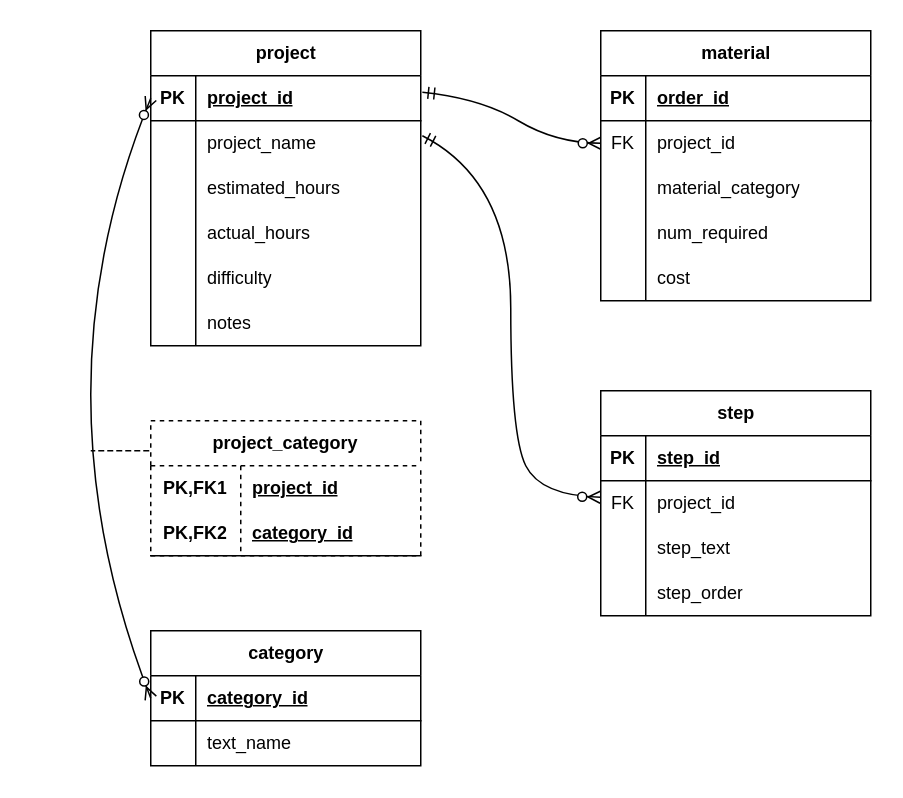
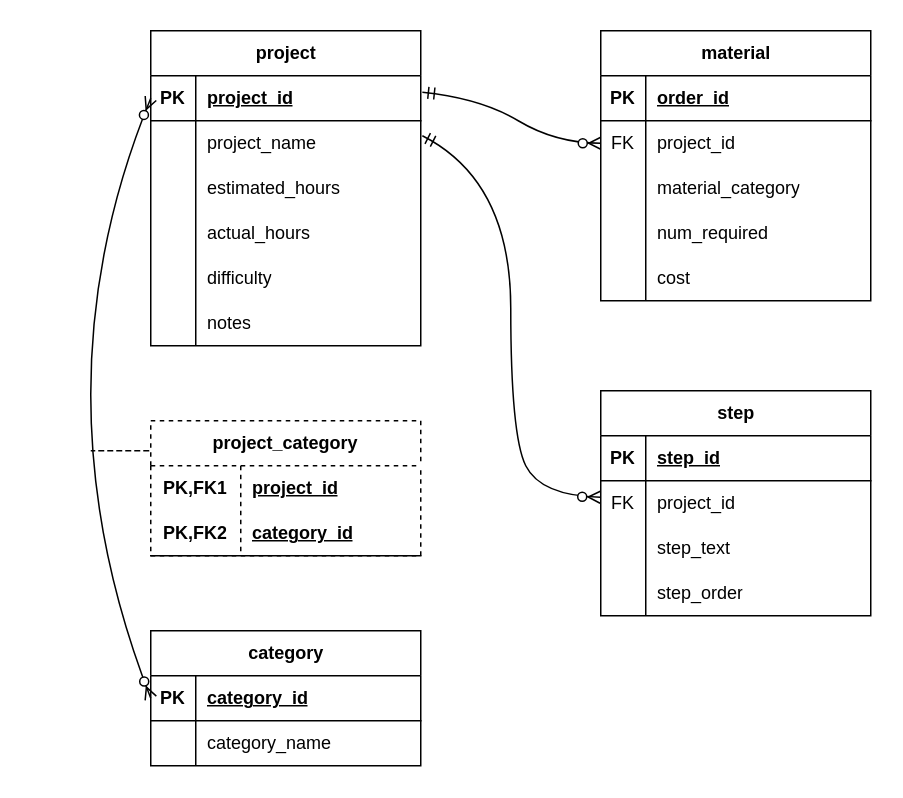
  <mxCell id="0" />
  <mxCell id="1" parent="0" />
  <mxCell id="2" value="project" style="shape=table;startSize=30;container=1;collapsible=1;childLayout=tableLayout;fixedRows=1;rowLines=0;fontStyle=1;align=center;resizeLast=1;html=1;" parent="1" vertex="1"><mxGeometry x="100" y="20" width="180" height="210" as="geometry" /></mxCell>
  <mxCell id="3" value="" style="shape=tableRow;horizontal=0;startSize=0;swimlaneHead=0;swimlaneBody=0;fillColor=none;collapsible=0;dropTarget=0;points=[[0,0.5],[1,0.5]];portConstraint=eastwest;top=0;left=0;right=0;bottom=1;" parent="2" vertex="1"><mxGeometry y="30" width="180" height="30" as="geometry" /></mxCell>
  <mxCell id="4" value="PK" style="shape=partialRectangle;connectable=0;fillColor=none;top=0;left=0;bottom=0;right=0;fontStyle=1;overflow=hidden;whiteSpace=wrap;html=1;" parent="3" vertex="1"><mxGeometry width="30" height="30" as="geometry"><mxRectangle width="30" height="30" as="alternateBounds" /></mxGeometry></mxCell>
  <mxCell id="5" value="project_id" style="shape=partialRectangle;connectable=0;fillColor=none;top=0;left=0;bottom=0;right=0;align=left;spacingLeft=6;fontStyle=5;overflow=hidden;whiteSpace=wrap;html=1;" parent="3" vertex="1"><mxGeometry x="30" width="150" height="30" as="geometry"><mxRectangle width="150" height="30" as="alternateBounds" /></mxGeometry></mxCell>
  <mxCell id="6" value="" style="shape=tableRow;horizontal=0;startSize=0;swimlaneHead=0;swimlaneBody=0;fillColor=none;collapsible=0;dropTarget=0;points=[[0,0.5],[1,0.5]];portConstraint=eastwest;top=0;left=0;right=0;bottom=0;" parent="2" vertex="1"><mxGeometry y="60" width="180" height="30" as="geometry" /></mxCell>
  <mxCell id="7" value="" style="shape=partialRectangle;connectable=0;fillColor=none;top=0;left=0;bottom=0;right=0;editable=1;overflow=hidden;whiteSpace=wrap;html=1;" parent="6" vertex="1"><mxGeometry width="30" height="30" as="geometry"><mxRectangle width="30" height="30" as="alternateBounds" /></mxGeometry></mxCell>
  <mxCell id="8" value="project_name" style="shape=partialRectangle;connectable=0;fillColor=none;top=0;left=0;bottom=0;right=0;align=left;spacingLeft=6;overflow=hidden;whiteSpace=wrap;html=1;" parent="6" vertex="1"><mxGeometry x="30" width="150" height="30" as="geometry"><mxRectangle width="150" height="30" as="alternateBounds" /></mxGeometry></mxCell>
  <mxCell id="9" value="" style="shape=tableRow;horizontal=0;startSize=0;swimlaneHead=0;swimlaneBody=0;fillColor=none;collapsible=0;dropTarget=0;points=[[0,0.5],[1,0.5]];portConstraint=eastwest;top=0;left=0;right=0;bottom=0;" parent="2" vertex="1"><mxGeometry y="90" width="180" height="30" as="geometry" /></mxCell>
  <mxCell id="10" value="" style="shape=partialRectangle;connectable=0;fillColor=none;top=0;left=0;bottom=0;right=0;editable=1;overflow=hidden;whiteSpace=wrap;html=1;" parent="9" vertex="1"><mxGeometry width="30" height="30" as="geometry"><mxRectangle width="30" height="30" as="alternateBounds" /></mxGeometry></mxCell>
  <mxCell id="11" value="estimated_hours" style="shape=partialRectangle;connectable=0;fillColor=none;top=0;left=0;bottom=0;right=0;align=left;spacingLeft=6;overflow=hidden;whiteSpace=wrap;html=1;" parent="9" vertex="1"><mxGeometry x="30" width="150" height="30" as="geometry"><mxRectangle width="150" height="30" as="alternateBounds" /></mxGeometry></mxCell>
  <mxCell id="12" value="" style="shape=tableRow;horizontal=0;startSize=0;swimlaneHead=0;swimlaneBody=0;fillColor=none;collapsible=0;dropTarget=0;points=[[0,0.5],[1,0.5]];portConstraint=eastwest;top=0;left=0;right=0;bottom=0;" parent="2" vertex="1"><mxGeometry y="120" width="180" height="30" as="geometry" /></mxCell>
  <mxCell id="13" value="" style="shape=partialRectangle;connectable=0;fillColor=none;top=0;left=0;bottom=0;right=0;editable=1;overflow=hidden;whiteSpace=wrap;html=1;" parent="12" vertex="1"><mxGeometry width="30" height="30" as="geometry"><mxRectangle width="30" height="30" as="alternateBounds" /></mxGeometry></mxCell>
  <mxCell id="14" value="actual_hours" style="shape=partialRectangle;connectable=0;fillColor=none;top=0;left=0;bottom=0;right=0;align=left;spacingLeft=6;overflow=hidden;whiteSpace=wrap;html=1;" parent="12" vertex="1"><mxGeometry x="30" width="150" height="30" as="geometry"><mxRectangle width="150" height="30" as="alternateBounds" /></mxGeometry></mxCell>
  <mxCell id="15" style="shape=tableRow;horizontal=0;startSize=0;swimlaneHead=0;swimlaneBody=0;fillColor=none;collapsible=0;dropTarget=0;points=[[0,0.5],[1,0.5]];portConstraint=eastwest;top=0;left=0;right=0;bottom=0;" parent="2" vertex="1"><mxGeometry y="150" width="180" height="30" as="geometry" /></mxCell>
  <mxCell id="16" style="shape=partialRectangle;connectable=0;fillColor=none;top=0;left=0;bottom=0;right=0;editable=1;overflow=hidden;whiteSpace=wrap;html=1;" parent="15" vertex="1"><mxGeometry width="30" height="30" as="geometry"><mxRectangle width="30" height="30" as="alternateBounds" /></mxGeometry></mxCell>
  <mxCell id="17" value="difficulty" style="shape=partialRectangle;connectable=0;fillColor=none;top=0;left=0;bottom=0;right=0;align=left;spacingLeft=6;overflow=hidden;whiteSpace=wrap;html=1;" parent="15" vertex="1"><mxGeometry x="30" width="150" height="30" as="geometry"><mxRectangle width="150" height="30" as="alternateBounds" /></mxGeometry></mxCell>
  <mxCell id="18" style="shape=tableRow;horizontal=0;startSize=0;swimlaneHead=0;swimlaneBody=0;fillColor=none;collapsible=0;dropTarget=0;points=[[0,0.5],[1,0.5]];portConstraint=eastwest;top=0;left=0;right=0;bottom=0;" parent="2" vertex="1"><mxGeometry y="180" width="180" height="30" as="geometry" /></mxCell>
  <mxCell id="19" style="shape=partialRectangle;connectable=0;fillColor=none;top=0;left=0;bottom=0;right=0;editable=1;overflow=hidden;whiteSpace=wrap;html=1;" parent="18" vertex="1"><mxGeometry width="30" height="30" as="geometry"><mxRectangle width="30" height="30" as="alternateBounds" /></mxGeometry></mxCell>
  <mxCell id="20" value="notes" style="shape=partialRectangle;connectable=0;fillColor=none;top=0;left=0;bottom=0;right=0;align=left;spacingLeft=6;overflow=hidden;whiteSpace=wrap;html=1;" parent="18" vertex="1"><mxGeometry x="30" width="150" height="30" as="geometry"><mxRectangle width="150" height="30" as="alternateBounds" /></mxGeometry></mxCell>
  <mxCell id="21" value="project_category" style="shape=table;startSize=30;container=1;collapsible=1;childLayout=tableLayout;fixedRows=1;rowLines=0;fontStyle=1;align=center;resizeLast=1;html=1;whiteSpace=wrap;dashed=1;" parent="1" vertex="1"><mxGeometry x="100" y="280" width="180" height="90" as="geometry" /></mxCell>
  <mxCell id="22" value="" style="shape=tableRow;horizontal=0;startSize=0;swimlaneHead=0;swimlaneBody=0;fillColor=none;collapsible=0;dropTarget=0;points=[[0,0.5],[1,0.5]];portConstraint=eastwest;top=0;left=0;right=0;bottom=0;html=1;" parent="21" vertex="1"><mxGeometry y="30" width="180" height="30" as="geometry" /></mxCell>
  <mxCell id="23" value="PK,FK1" style="shape=partialRectangle;connectable=0;fillColor=none;top=0;left=0;bottom=0;right=0;fontStyle=1;overflow=hidden;html=1;whiteSpace=wrap;" parent="22" vertex="1"><mxGeometry width="60" height="30" as="geometry"><mxRectangle width="60" height="30" as="alternateBounds" /></mxGeometry></mxCell>
  <mxCell id="24" value="project_id" style="shape=partialRectangle;connectable=0;fillColor=none;top=0;left=0;bottom=0;right=0;align=left;spacingLeft=6;fontStyle=5;overflow=hidden;html=1;whiteSpace=wrap;" parent="22" vertex="1"><mxGeometry x="60" width="120" height="30" as="geometry"><mxRectangle width="120" height="30" as="alternateBounds" /></mxGeometry></mxCell>
  <mxCell id="25" value="" style="shape=tableRow;horizontal=0;startSize=0;swimlaneHead=0;swimlaneBody=0;fillColor=none;collapsible=0;dropTarget=0;points=[[0,0.5],[1,0.5]];portConstraint=eastwest;top=0;left=0;right=0;bottom=1;html=1;" parent="21" vertex="1"><mxGeometry y="60" width="180" height="30" as="geometry" /></mxCell>
  <mxCell id="26" value="PK,FK2" style="shape=partialRectangle;connectable=0;fillColor=none;top=0;left=0;bottom=0;right=0;fontStyle=1;overflow=hidden;html=1;whiteSpace=wrap;" parent="25" vertex="1"><mxGeometry width="60" height="30" as="geometry"><mxRectangle width="60" height="30" as="alternateBounds" /></mxGeometry></mxCell>
  <mxCell id="27" value="category_id" style="shape=partialRectangle;connectable=0;fillColor=none;top=0;left=0;bottom=0;right=0;align=left;spacingLeft=6;fontStyle=5;overflow=hidden;html=1;whiteSpace=wrap;" parent="25" vertex="1"><mxGeometry x="60" width="120" height="30" as="geometry"><mxRectangle width="120" height="30" as="alternateBounds" /></mxGeometry></mxCell>
  <mxCell id="28" value="category" style="shape=table;startSize=30;container=1;collapsible=1;childLayout=tableLayout;fixedRows=1;rowLines=0;fontStyle=1;align=center;resizeLast=1;html=1;" parent="1" vertex="1"><mxGeometry x="100" y="420" width="180" height="90" as="geometry" /></mxCell>
  <mxCell id="29" value="" style="shape=tableRow;horizontal=0;startSize=0;swimlaneHead=0;swimlaneBody=0;fillColor=none;collapsible=0;dropTarget=0;points=[[0,0.5],[1,0.5]];portConstraint=eastwest;top=0;left=0;right=0;bottom=1;" parent="28" vertex="1"><mxGeometry y="30" width="180" height="30" as="geometry" /></mxCell>
  <mxCell id="30" value="PK" style="shape=partialRectangle;connectable=0;fillColor=none;top=0;left=0;bottom=0;right=0;fontStyle=1;overflow=hidden;whiteSpace=wrap;html=1;" parent="29" vertex="1"><mxGeometry width="30" height="30" as="geometry"><mxRectangle width="30" height="30" as="alternateBounds" /></mxGeometry></mxCell>
  <mxCell id="31" value="category_id" style="shape=partialRectangle;connectable=0;fillColor=none;top=0;left=0;bottom=0;right=0;align=left;spacingLeft=6;fontStyle=5;overflow=hidden;whiteSpace=wrap;html=1;" parent="29" vertex="1"><mxGeometry x="30" width="150" height="30" as="geometry"><mxRectangle width="150" height="30" as="alternateBounds" /></mxGeometry></mxCell>
  <mxCell id="32" value="" style="shape=tableRow;horizontal=0;startSize=0;swimlaneHead=0;swimlaneBody=0;fillColor=none;collapsible=0;dropTarget=0;points=[[0,0.5],[1,0.5]];portConstraint=eastwest;top=0;left=0;right=0;bottom=0;" parent="28" vertex="1"><mxGeometry y="60" width="180" height="30" as="geometry" /></mxCell>
  <mxCell id="33" value="" style="shape=partialRectangle;connectable=0;fillColor=none;top=0;left=0;bottom=0;right=0;editable=1;overflow=hidden;whiteSpace=wrap;html=1;" parent="32" vertex="1"><mxGeometry width="30" height="30" as="geometry"><mxRectangle width="30" height="30" as="alternateBounds" /></mxGeometry></mxCell>
- <mxCell id="34" value="text_name" style="shape=partialRectangle;connectable=0;fillColor=none;top=0;left=0;bottom=0;right=0;align=left;spacingLeft=6;overflow=hidden;whiteSpace=wrap;html=1;" parent="32" vertex="1"><mxGeometry x="30" width="150" height="30" as="geometry"><mxRectangle width="150" height="30" as="alternateBounds" /></mxGeometry></mxCell>
+ <mxCell id="34" value="category_name" style="shape=partialRectangle;connectable=0;fillColor=none;top=0;left=0;bottom=0;right=0;align=left;spacingLeft=6;overflow=hidden;whiteSpace=wrap;html=1;" parent="32" vertex="1"><mxGeometry x="30" width="150" height="30" as="geometry"><mxRectangle width="150" height="30" as="alternateBounds" /></mxGeometry></mxCell>
  <mxCell id="35" value="material" style="shape=table;startSize=30;container=1;collapsible=1;childLayout=tableLayout;fixedRows=1;rowLines=0;fontStyle=1;align=center;resizeLast=1;html=1;" parent="1" vertex="1"><mxGeometry x="400" y="20" width="180" height="180" as="geometry" /></mxCell>
  <mxCell id="36" value="" style="shape=tableRow;horizontal=0;startSize=0;swimlaneHead=0;swimlaneBody=0;fillColor=none;collapsible=0;dropTarget=0;points=[[0,0.5],[1,0.5]];portConstraint=eastwest;top=0;left=0;right=0;bottom=1;" parent="35" vertex="1"><mxGeometry y="30" width="180" height="30" as="geometry" /></mxCell>
  <mxCell id="37" value="PK" style="shape=partialRectangle;connectable=0;fillColor=none;top=0;left=0;bottom=0;right=0;fontStyle=1;overflow=hidden;whiteSpace=wrap;html=1;" parent="36" vertex="1"><mxGeometry width="30" height="30" as="geometry"><mxRectangle width="30" height="30" as="alternateBounds" /></mxGeometry></mxCell>
  <mxCell id="38" value="order_id" style="shape=partialRectangle;connectable=0;fillColor=none;top=0;left=0;bottom=0;right=0;align=left;spacingLeft=6;fontStyle=5;overflow=hidden;whiteSpace=wrap;html=1;" parent="36" vertex="1"><mxGeometry x="30" width="150" height="30" as="geometry"><mxRectangle width="150" height="30" as="alternateBounds" /></mxGeometry></mxCell>
  <mxCell id="39" value="" style="shape=tableRow;horizontal=0;startSize=0;swimlaneHead=0;swimlaneBody=0;fillColor=none;collapsible=0;dropTarget=0;points=[[0,0.5],[1,0.5]];portConstraint=eastwest;top=0;left=0;right=0;bottom=0;" parent="35" vertex="1"><mxGeometry y="60" width="180" height="30" as="geometry" /></mxCell>
  <mxCell id="40" value="FK" style="shape=partialRectangle;connectable=0;fillColor=none;top=0;left=0;bottom=0;right=0;editable=1;overflow=hidden;whiteSpace=wrap;html=1;" parent="39" vertex="1"><mxGeometry width="30" height="30" as="geometry"><mxRectangle width="30" height="30" as="alternateBounds" /></mxGeometry></mxCell>
  <mxCell id="41" value="project_id" style="shape=partialRectangle;connectable=0;fillColor=none;top=0;left=0;bottom=0;right=0;align=left;spacingLeft=6;overflow=hidden;whiteSpace=wrap;html=1;" parent="39" vertex="1"><mxGeometry x="30" width="150" height="30" as="geometry"><mxRectangle width="150" height="30" as="alternateBounds" /></mxGeometry></mxCell>
  <mxCell id="42" value="" style="shape=tableRow;horizontal=0;startSize=0;swimlaneHead=0;swimlaneBody=0;fillColor=none;collapsible=0;dropTarget=0;points=[[0,0.5],[1,0.5]];portConstraint=eastwest;top=0;left=0;right=0;bottom=0;" parent="35" vertex="1"><mxGeometry y="90" width="180" height="30" as="geometry" /></mxCell>
  <mxCell id="43" value="" style="shape=partialRectangle;connectable=0;fillColor=none;top=0;left=0;bottom=0;right=0;editable=1;overflow=hidden;whiteSpace=wrap;html=1;" parent="42" vertex="1"><mxGeometry width="30" height="30" as="geometry"><mxRectangle width="30" height="30" as="alternateBounds" /></mxGeometry></mxCell>
  <mxCell id="44" value="material_category" style="shape=partialRectangle;connectable=0;fillColor=none;top=0;left=0;bottom=0;right=0;align=left;spacingLeft=6;overflow=hidden;whiteSpace=wrap;html=1;" parent="42" vertex="1"><mxGeometry x="30" width="150" height="30" as="geometry"><mxRectangle width="150" height="30" as="alternateBounds" /></mxGeometry></mxCell>
  <mxCell id="45" value="" style="shape=tableRow;horizontal=0;startSize=0;swimlaneHead=0;swimlaneBody=0;fillColor=none;collapsible=0;dropTarget=0;points=[[0,0.5],[1,0.5]];portConstraint=eastwest;top=0;left=0;right=0;bottom=0;" parent="35" vertex="1"><mxGeometry y="120" width="180" height="30" as="geometry" /></mxCell>
  <mxCell id="46" value="" style="shape=partialRectangle;connectable=0;fillColor=none;top=0;left=0;bottom=0;right=0;editable=1;overflow=hidden;whiteSpace=wrap;html=1;" parent="45" vertex="1"><mxGeometry width="30" height="30" as="geometry"><mxRectangle width="30" height="30" as="alternateBounds" /></mxGeometry></mxCell>
  <mxCell id="47" value="num_required" style="shape=partialRectangle;connectable=0;fillColor=none;top=0;left=0;bottom=0;right=0;align=left;spacingLeft=6;overflow=hidden;whiteSpace=wrap;html=1;" parent="45" vertex="1"><mxGeometry x="30" width="150" height="30" as="geometry"><mxRectangle width="150" height="30" as="alternateBounds" /></mxGeometry></mxCell>
  <mxCell id="48" style="shape=tableRow;horizontal=0;startSize=0;swimlaneHead=0;swimlaneBody=0;fillColor=none;collapsible=0;dropTarget=0;points=[[0,0.5],[1,0.5]];portConstraint=eastwest;top=0;left=0;right=0;bottom=0;" parent="35" vertex="1"><mxGeometry y="150" width="180" height="30" as="geometry" /></mxCell>
  <mxCell id="49" style="shape=partialRectangle;connectable=0;fillColor=none;top=0;left=0;bottom=0;right=0;editable=1;overflow=hidden;whiteSpace=wrap;html=1;" parent="48" vertex="1"><mxGeometry width="30" height="30" as="geometry"><mxRectangle width="30" height="30" as="alternateBounds" /></mxGeometry></mxCell>
  <mxCell id="50" value="cost" style="shape=partialRectangle;connectable=0;fillColor=none;top=0;left=0;bottom=0;right=0;align=left;spacingLeft=6;overflow=hidden;whiteSpace=wrap;html=1;" parent="48" vertex="1"><mxGeometry x="30" width="150" height="30" as="geometry"><mxRectangle width="150" height="30" as="alternateBounds" /></mxGeometry></mxCell>
  <mxCell id="51" value="step" style="shape=table;startSize=30;container=1;collapsible=1;childLayout=tableLayout;fixedRows=1;rowLines=0;fontStyle=1;align=center;resizeLast=1;html=1;" parent="1" vertex="1"><mxGeometry x="400" y="260" width="180" height="150" as="geometry" /></mxCell>
  <mxCell id="52" value="" style="shape=tableRow;horizontal=0;startSize=0;swimlaneHead=0;swimlaneBody=0;fillColor=none;collapsible=0;dropTarget=0;points=[[0,0.5],[1,0.5]];portConstraint=eastwest;top=0;left=0;right=0;bottom=1;" parent="51" vertex="1"><mxGeometry y="30" width="180" height="30" as="geometry" /></mxCell>
  <mxCell id="53" value="PK" style="shape=partialRectangle;connectable=0;fillColor=none;top=0;left=0;bottom=0;right=0;fontStyle=1;overflow=hidden;whiteSpace=wrap;html=1;" parent="52" vertex="1"><mxGeometry width="30" height="30" as="geometry"><mxRectangle width="30" height="30" as="alternateBounds" /></mxGeometry></mxCell>
  <mxCell id="54" value="step_id" style="shape=partialRectangle;connectable=0;fillColor=none;top=0;left=0;bottom=0;right=0;align=left;spacingLeft=6;fontStyle=5;overflow=hidden;whiteSpace=wrap;html=1;" parent="52" vertex="1"><mxGeometry x="30" width="150" height="30" as="geometry"><mxRectangle width="150" height="30" as="alternateBounds" /></mxGeometry></mxCell>
  <mxCell id="55" value="" style="shape=tableRow;horizontal=0;startSize=0;swimlaneHead=0;swimlaneBody=0;fillColor=none;collapsible=0;dropTarget=0;points=[[0,0.5],[1,0.5]];portConstraint=eastwest;top=0;left=0;right=0;bottom=0;" parent="51" vertex="1"><mxGeometry y="60" width="180" height="30" as="geometry" /></mxCell>
  <mxCell id="56" value="FK" style="shape=partialRectangle;connectable=0;fillColor=none;top=0;left=0;bottom=0;right=0;editable=1;overflow=hidden;whiteSpace=wrap;html=1;" parent="55" vertex="1"><mxGeometry width="30" height="30" as="geometry"><mxRectangle width="30" height="30" as="alternateBounds" /></mxGeometry></mxCell>
  <mxCell id="57" value="project_id" style="shape=partialRectangle;connectable=0;fillColor=none;top=0;left=0;bottom=0;right=0;align=left;spacingLeft=6;overflow=hidden;whiteSpace=wrap;html=1;" parent="55" vertex="1"><mxGeometry x="30" width="150" height="30" as="geometry"><mxRectangle width="150" height="30" as="alternateBounds" /></mxGeometry></mxCell>
  <mxCell id="58" value="" style="shape=tableRow;horizontal=0;startSize=0;swimlaneHead=0;swimlaneBody=0;fillColor=none;collapsible=0;dropTarget=0;points=[[0,0.5],[1,0.5]];portConstraint=eastwest;top=0;left=0;right=0;bottom=0;" parent="51" vertex="1"><mxGeometry y="90" width="180" height="30" as="geometry" /></mxCell>
  <mxCell id="59" value="" style="shape=partialRectangle;connectable=0;fillColor=none;top=0;left=0;bottom=0;right=0;editable=1;overflow=hidden;whiteSpace=wrap;html=1;" parent="58" vertex="1"><mxGeometry width="30" height="30" as="geometry"><mxRectangle width="30" height="30" as="alternateBounds" /></mxGeometry></mxCell>
  <mxCell id="60" value="step_text" style="shape=partialRectangle;connectable=0;fillColor=none;top=0;left=0;bottom=0;right=0;align=left;spacingLeft=6;overflow=hidden;whiteSpace=wrap;html=1;" parent="58" vertex="1"><mxGeometry x="30" width="150" height="30" as="geometry"><mxRectangle width="150" height="30" as="alternateBounds" /></mxGeometry></mxCell>
  <mxCell id="61" value="" style="shape=tableRow;horizontal=0;startSize=0;swimlaneHead=0;swimlaneBody=0;fillColor=none;collapsible=0;dropTarget=0;points=[[0,0.5],[1,0.5]];portConstraint=eastwest;top=0;left=0;right=0;bottom=0;" parent="51" vertex="1"><mxGeometry y="120" width="180" height="30" as="geometry" /></mxCell>
  <mxCell id="62" value="" style="shape=partialRectangle;connectable=0;fillColor=none;top=0;left=0;bottom=0;right=0;editable=1;overflow=hidden;whiteSpace=wrap;html=1;" parent="61" vertex="1"><mxGeometry width="30" height="30" as="geometry"><mxRectangle width="30" height="30" as="alternateBounds" /></mxGeometry></mxCell>
  <mxCell id="63" value="step_order" style="shape=partialRectangle;connectable=0;fillColor=none;top=0;left=0;bottom=0;right=0;align=left;spacingLeft=6;overflow=hidden;whiteSpace=wrap;html=1;" parent="61" vertex="1"><mxGeometry x="30" width="150" height="30" as="geometry"><mxRectangle width="150" height="30" as="alternateBounds" /></mxGeometry></mxCell>
  <mxCell id="64" value="" style="fontSize=12;html=1;endArrow=ERzeroToMany;endFill=1;startArrow=ERzeroToMany;rounded=0;entryX=0;entryY=0.5;entryDx=0;entryDy=0;exitX=0;exitY=0.5;exitDx=0;exitDy=0;curved=1;" parent="1" source="29" target="3" edge="1"><mxGeometry width="100" height="100" relative="1" as="geometry"><mxPoint x="30" y="250" as="sourcePoint" /><mxPoint x="130" y="150" as="targetPoint" /><Array as="points"><mxPoint y="260" x="20" /></Array></mxGeometry></mxCell>
  <mxCell id="65" value="" style="endArrow=none;html=1;rounded=0;dashed=1;" parent="1" edge="1"><mxGeometry relative="1" as="geometry"><mxPoint x="60" y="300" as="sourcePoint" /><mxPoint x="60" y="300" as="targetPoint" /><Array as="points"><mxPoint x="100" y="300" /></Array></mxGeometry></mxCell>
  <mxCell id="66" value="" style="fontSize=12;html=1;endArrow=ERzeroToMany;startArrow=ERmandOne;rounded=0;entryX=0;entryY=0.5;entryDx=0;entryDy=0;exitX=1.006;exitY=0.367;exitDx=0;exitDy=0;exitPerimeter=0;curved=1;" parent="1" source="3" target="39" edge="1"><mxGeometry width="100" height="100" relative="1" as="geometry"><mxPoint x="280" y="70" as="sourcePoint" /><mxPoint x="380" y="-30" as="targetPoint" /><Array as="points"><mxPoint x="320" y="65" /><mxPoint x="370" y="95" /></Array></mxGeometry></mxCell>
  <mxCell id="67" value="" style="fontSize=12;html=1;endArrow=ERzeroToMany;startArrow=ERmandOne;rounded=0;entryX=-0.002;entryY=0.367;entryDx=0;entryDy=0;entryPerimeter=0;curved=1;" parent="1" target="55" edge="1"><mxGeometry width="100" height="100" relative="1" as="geometry"><mxPoint x="281.08" y="90" as="sourcePoint" /><mxPoint x="400" y="339.68" as="targetPoint" /><Array as="points"><mxPoint x="340" y="120" /><mxPoint x="340" y="290" /><mxPoint x="360" y="330" /></Array></mxGeometry></mxCell>
